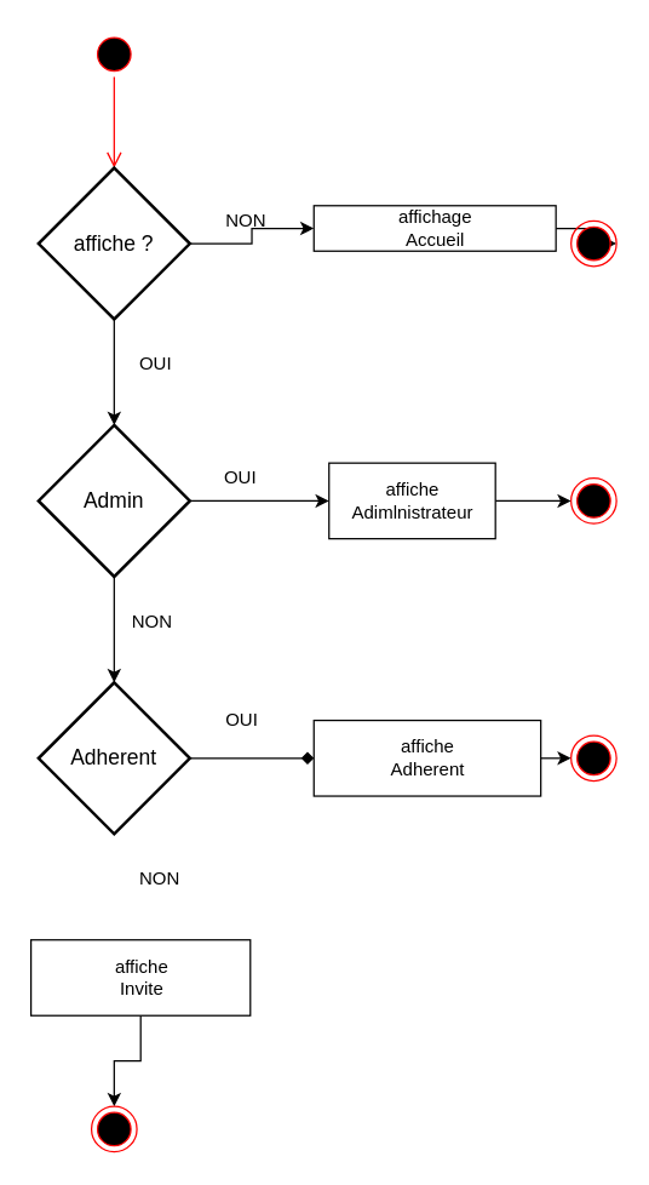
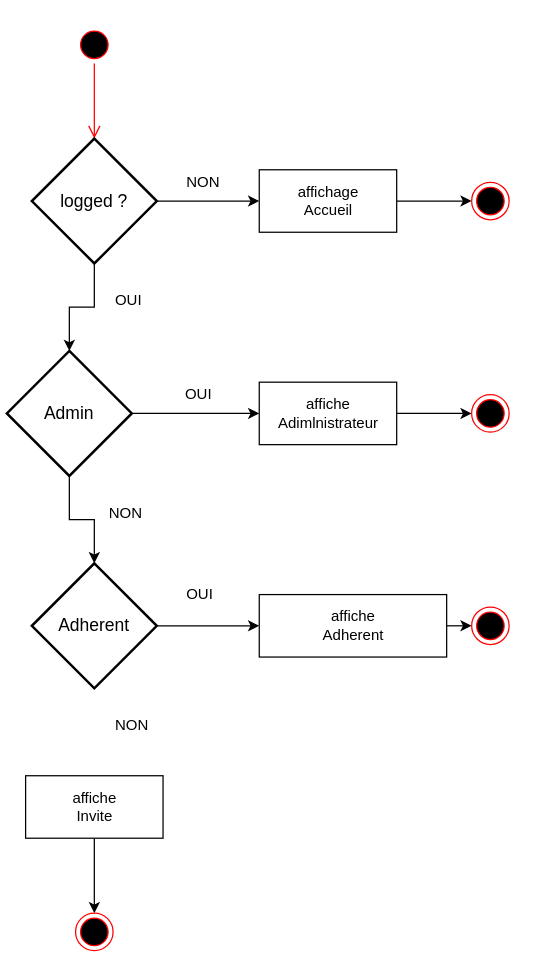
  <mxCell id="0" />
  <mxCell id="1" parent="0" />
  <mxCell id="2" value="" style="ellipse;html=1;shape=startState;fillColor=#000000;strokeColor=#ff0000;" vertex="1" parent="1"><mxGeometry x="60" y="20" width="30" height="30" as="geometry" /></mxCell>
  <mxCell id="3" value="" style="edgeStyle=orthogonalEdgeStyle;html=1;verticalAlign=bottom;endArrow=open;endSize=8;strokeColor=#ff0000;" edge="1" source="2" parent="1"><mxGeometry relative="1" as="geometry"><mxPoint x="75" y="110" as="targetPoint" /></mxGeometry></mxCell>
  <mxCell id="4" style="edgeStyle=orthogonalEdgeStyle;rounded=0;orthogonalLoop=1;jettySize=auto;html=1;exitX=1;exitY=0.5;exitDx=0;exitDy=0;entryX=0;entryY=0.5;entryDx=0;entryDy=0;" edge="1" parent="1" source="6" target="8"><mxGeometry relative="1" as="geometry" /></mxCell>
  <mxCell id="5" style="edgeStyle=orthogonalEdgeStyle;rounded=0;orthogonalLoop=1;jettySize=auto;html=1;exitX=0.5;exitY=1;exitDx=0;exitDy=0;" edge="1" parent="1" source="6" target="13"><mxGeometry relative="1" as="geometry" /></mxCell>
- <mxCell id="6" value="affiche ?" style="shape=rhombus;strokeWidth=2;fontSize=17;perimeter=rhombusPerimeter;whiteSpace=wrap;html=1;align=center;fontSize=14;" vertex="1" parent="1"><mxGeometry x="25" y="110" width="100" height="100" as="geometry" /></mxCell>
+ <mxCell id="6" value="logged ?" style="shape=rhombus;strokeWidth=2;fontSize=17;perimeter=rhombusPerimeter;whiteSpace=wrap;html=1;align=center;fontSize=14;" vertex="1" parent="1"><mxGeometry x="25" y="110" width="100" height="100" as="geometry" /></mxCell>
  <mxCell id="7" style="edgeStyle=orthogonalEdgeStyle;rounded=0;orthogonalLoop=1;jettySize=auto;html=1;exitX=1;exitY=0.5;exitDx=0;exitDy=0;" edge="1" parent="1" source="8" target="9"><mxGeometry relative="1" as="geometry" /></mxCell>
- <mxCell id="8" value="affichage&lt;br&gt;Accueil" style="html=1;" vertex="1" parent="1"><mxGeometry x="207" y="135" width="160" height="30" as="geometry" /></mxCell>
+ <mxCell id="8" value="affichage&lt;br&gt;Accueil" style="html=1;" vertex="1" parent="1"><mxGeometry x="207" y="135" width="110" height="50" as="geometry" /></mxCell>
  <mxCell id="9" value="" style="ellipse;html=1;shape=endState;fillColor=#000000;strokeColor=#ff0000;" vertex="1" parent="1"><mxGeometry x="377" y="145" width="30" height="30" as="geometry" /></mxCell>
  <mxCell id="10" value="NON&lt;br&gt;" style="text;html=1;resizable=0;points=[];autosize=1;align=left;verticalAlign=top;spacingTop=-4;" vertex="1" parent="1"><mxGeometry x="147" y="135" width="40" height="20" as="geometry" /></mxCell>
  <mxCell id="11" style="edgeStyle=orthogonalEdgeStyle;rounded=0;orthogonalLoop=1;jettySize=auto;html=1;exitX=1;exitY=0.5;exitDx=0;exitDy=0;entryX=0;entryY=0.5;entryDx=0;entryDy=0;" edge="1" parent="1" source="13" target="15"><mxGeometry relative="1" as="geometry" /></mxCell>
  <mxCell id="12" style="edgeStyle=orthogonalEdgeStyle;rounded=0;orthogonalLoop=1;jettySize=auto;html=1;exitX=0.5;exitY=1;exitDx=0;exitDy=0;entryX=0.5;entryY=0;entryDx=0;entryDy=0;" edge="1" parent="1" source="13" target="18"><mxGeometry relative="1" as="geometry" /></mxCell>
- <mxCell id="13" value="Admin" style="shape=rhombus;strokeWidth=2;fontSize=17;perimeter=rhombusPerimeter;whiteSpace=wrap;html=1;align=center;fontSize=14;" vertex="1" parent="1"><mxGeometry x="25" y="280" width="100" height="100" as="geometry" /></mxCell>
+ <mxCell id="13" value="Admin" style="shape=rhombus;strokeWidth=2;fontSize=17;perimeter=rhombusPerimeter;whiteSpace=wrap;html=1;align=center;fontSize=14;" vertex="1" parent="1"><mxGeometry x="5" y="280" width="100" height="100" as="geometry" /></mxCell>
  <mxCell id="14" style="edgeStyle=orthogonalEdgeStyle;rounded=0;orthogonalLoop=1;jettySize=auto;html=1;exitX=1;exitY=0.5;exitDx=0;exitDy=0;" edge="1" parent="1" source="15" target="16"><mxGeometry relative="1" as="geometry" /></mxCell>
- <mxCell id="15" value="affiche &lt;br&gt;Adimlnistrateur" style="html=1;" vertex="1" parent="1"><mxGeometry x="217" y="305" width="110" height="50" as="geometry" /></mxCell>
+ <mxCell id="15" value="affiche &lt;br&gt;Adimlnistrateur" style="html=1;" vertex="1" parent="1"><mxGeometry x="207" y="305" width="110" height="50" as="geometry" /></mxCell>
  <mxCell id="16" value="" style="ellipse;html=1;shape=endState;fillColor=#000000;strokeColor=#ff0000;" vertex="1" parent="1"><mxGeometry x="377" y="315" width="30" height="30" as="geometry" /></mxCell>
- <mxCell id="17" style="edgeStyle=orthogonalEdgeStyle;rounded=0;orthogonalLoop=1;jettySize=auto;html=1;exitX=1;exitY=0.5;exitDx=0;exitDy=0;entryX=0;entryY=0.5;entryDx=0;entryDy=0;endArrow=diamond;" edge="1" parent="1" source="18" target="23"><mxGeometry relative="1" as="geometry" /></mxCell>
+ <mxCell id="17" style="edgeStyle=orthogonalEdgeStyle;rounded=0;orthogonalLoop=1;jettySize=auto;html=1;exitX=1;exitY=0.5;exitDx=0;exitDy=0;entryX=0;entryY=0.5;entryDx=0;entryDy=0;" edge="1" parent="1" source="18" target="23"><mxGeometry relative="1" as="geometry" /></mxCell>
  <mxCell id="18" value="Adherent" style="shape=rhombus;strokeWidth=2;fontSize=17;perimeter=rhombusPerimeter;whiteSpace=wrap;html=1;align=center;fontSize=14;" vertex="1" parent="1"><mxGeometry x="25" y="450" width="100" height="100" as="geometry" /></mxCell>
  <mxCell id="19" value="OUI" style="text;html=1;resizable=0;points=[];autosize=1;align=left;verticalAlign=top;spacingTop=-4;" vertex="1" parent="1"><mxGeometry x="146" y="305" width="40" height="20" as="geometry" /></mxCell>
  <mxCell id="20" value="OUI" style="text;html=1;resizable=0;points=[];autosize=1;align=left;verticalAlign=top;spacingTop=-4;" vertex="1" parent="1"><mxGeometry x="90" y="230" width="40" height="20" as="geometry" /></mxCell>
  <mxCell id="21" value="NON" style="text;html=1;resizable=0;points=[];autosize=1;align=left;verticalAlign=top;spacingTop=-4;" vertex="1" parent="1"><mxGeometry x="85" y="400" width="40" height="20" as="geometry" /></mxCell>
  <mxCell id="22" style="edgeStyle=orthogonalEdgeStyle;rounded=0;orthogonalLoop=1;jettySize=auto;html=1;exitX=1;exitY=0.5;exitDx=0;exitDy=0;entryX=0;entryY=0.5;entryDx=0;entryDy=0;" edge="1" parent="1" source="23" target="24"><mxGeometry relative="1" as="geometry" /></mxCell>
  <mxCell id="23" value="affiche &lt;br&gt;Adherent" style="html=1;" vertex="1" parent="1"><mxGeometry x="207" y="475" width="150" height="50" as="geometry" /></mxCell>
  <mxCell id="24" value="" style="ellipse;html=1;shape=endState;fillColor=#000000;strokeColor=#ff0000;" vertex="1" parent="1"><mxGeometry x="377" y="485" width="30" height="30" as="geometry" /></mxCell>
  <mxCell id="25" value="OUI" style="text;html=1;resizable=0;points=[];autosize=1;align=left;verticalAlign=top;spacingTop=-4;" vertex="1" parent="1"><mxGeometry x="147" y="465" width="40" height="20" as="geometry" /></mxCell>
  <mxCell id="26" style="edgeStyle=orthogonalEdgeStyle;rounded=0;orthogonalLoop=1;jettySize=auto;html=1;exitX=0.5;exitY=1;exitDx=0;exitDy=0;entryX=0.5;entryY=0;entryDx=0;entryDy=0;" edge="1" parent="1" source="27" target="28"><mxGeometry relative="1" as="geometry" /></mxCell>
- <mxCell id="27" value="affiche &lt;br&gt;Invite" style="html=1;" vertex="1" parent="1"><mxGeometry x="20" y="620" width="145" height="50" as="geometry" /></mxCell>
+ <mxCell id="27" value="affiche &lt;br&gt;Invite" style="html=1;" vertex="1" parent="1"><mxGeometry x="20" y="620" width="110" height="50" as="geometry" /></mxCell>
  <mxCell id="28" value="" style="ellipse;html=1;shape=endState;fillColor=#000000;strokeColor=#ff0000;" vertex="1" parent="1"><mxGeometry x="60" y="730" width="30" height="30" as="geometry" /></mxCell>
  <mxCell id="29" value="NON" style="text;html=1;resizable=0;points=[];autosize=1;align=left;verticalAlign=top;spacingTop=-4;" vertex="1" parent="1"><mxGeometry x="90" y="570" width="40" height="20" as="geometry" /></mxCell>
